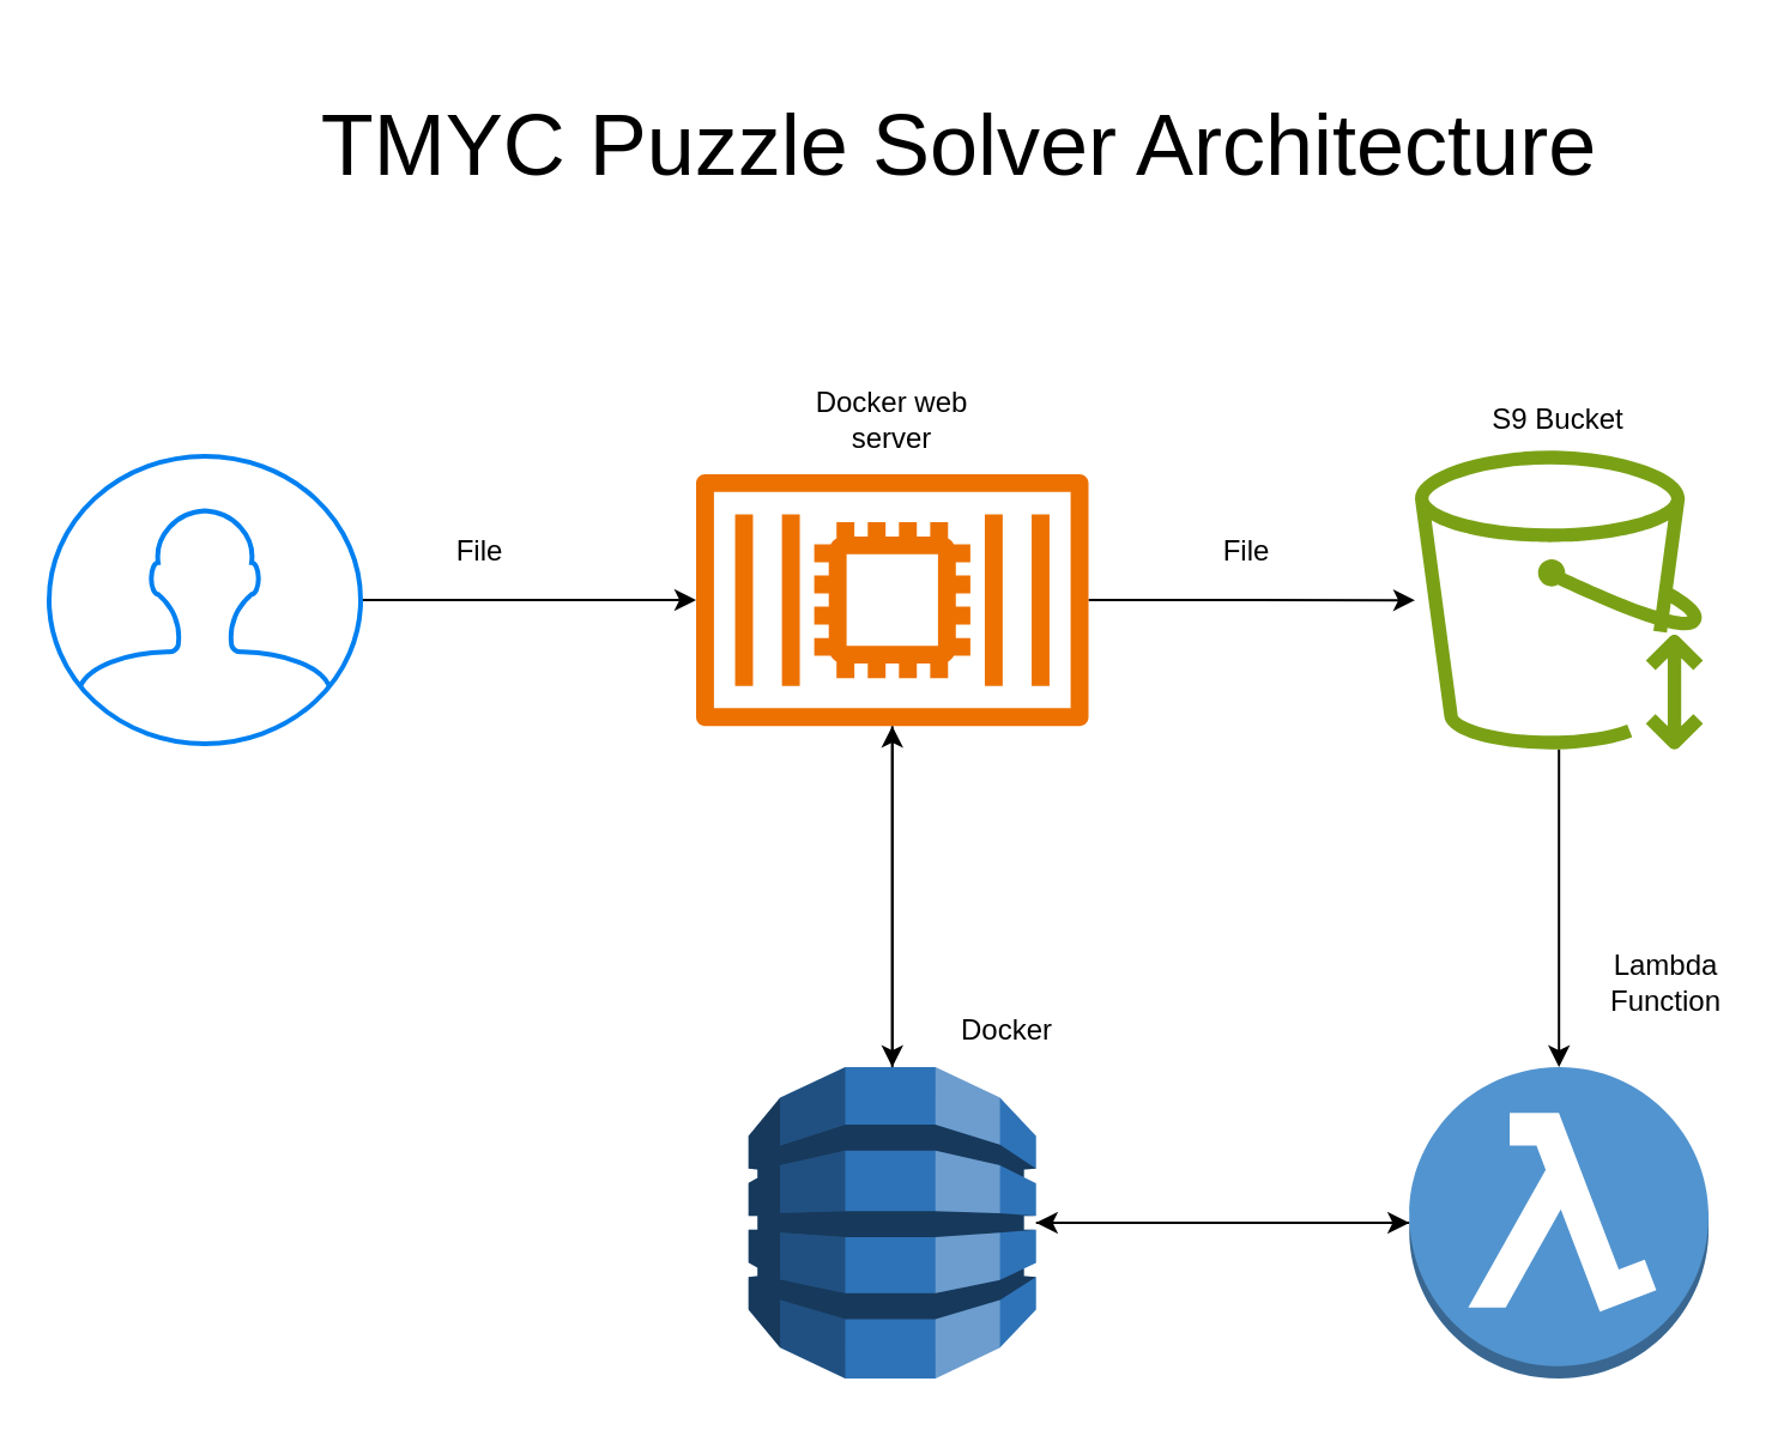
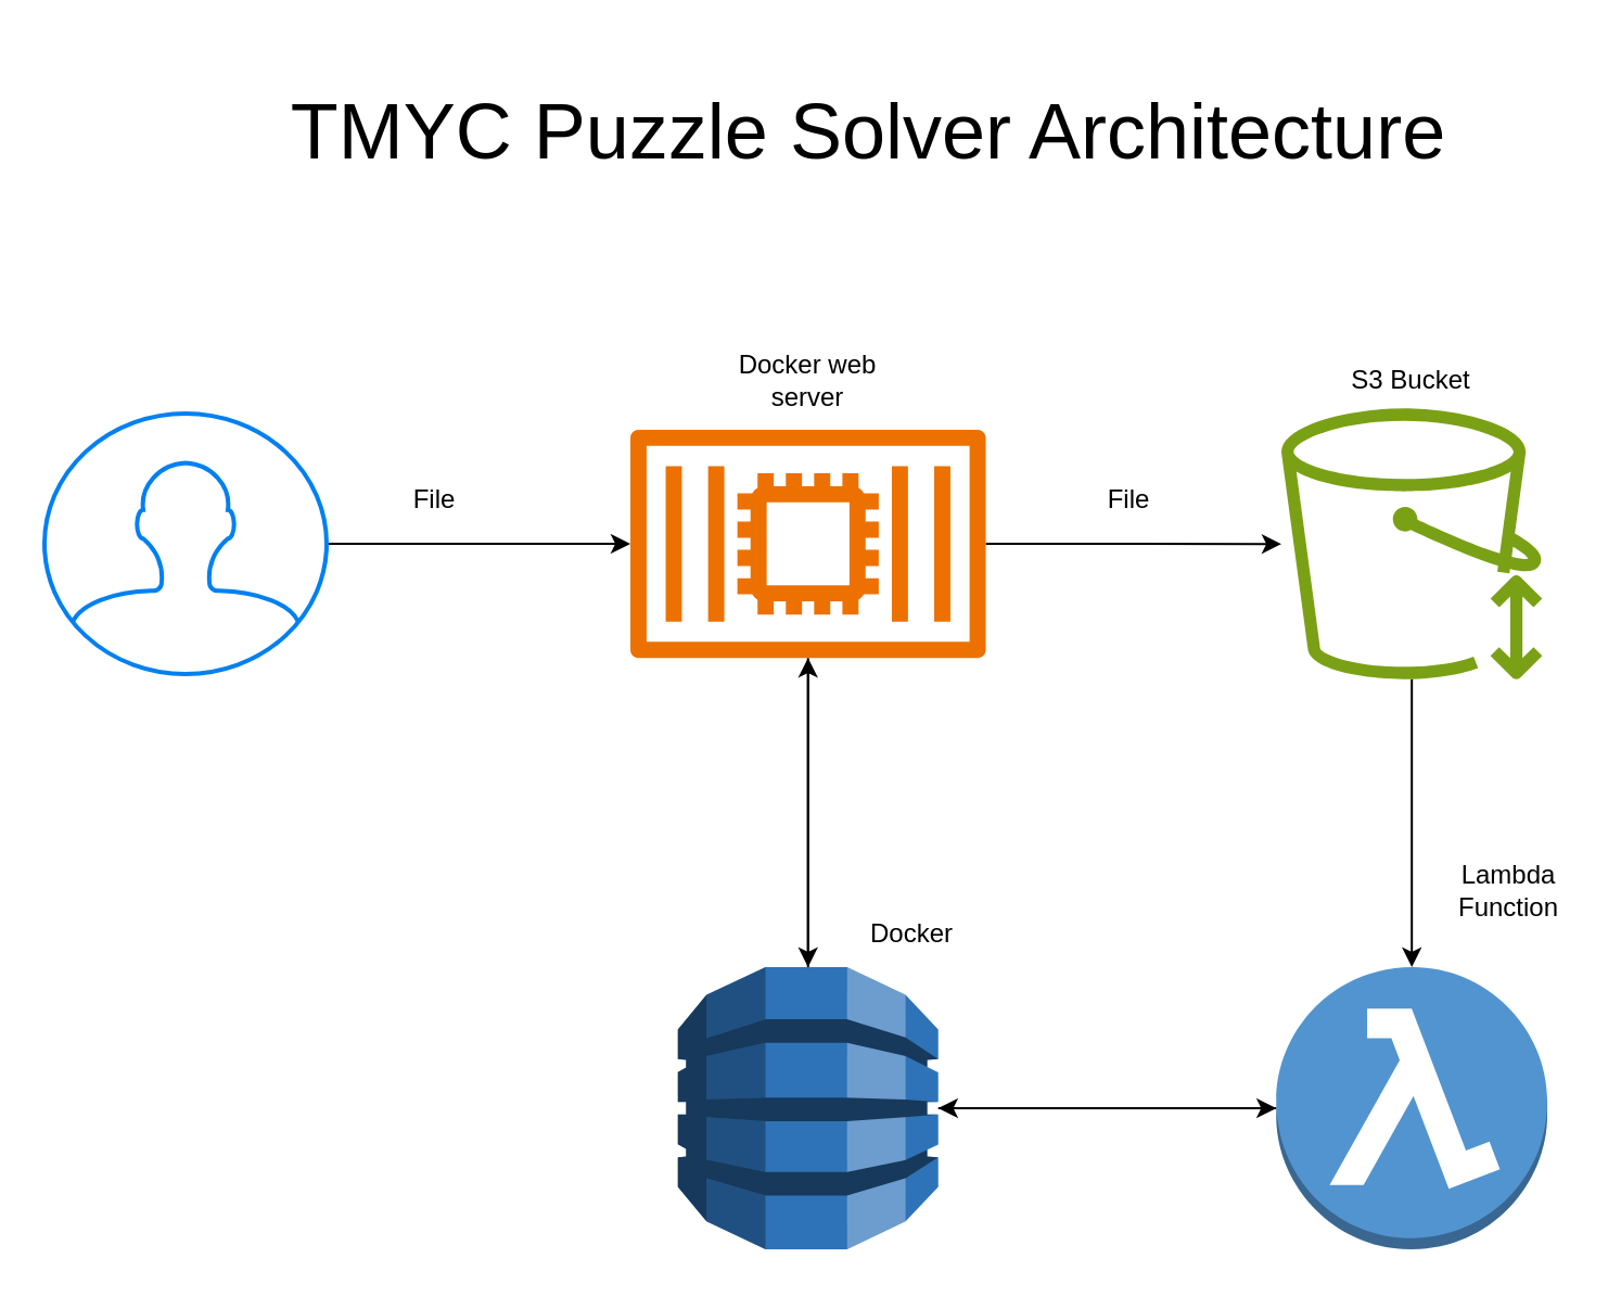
  <mxCell id="0" />
  <mxCell id="1" parent="0" />
  <mxCell id="2" value="" style="edgeStyle=orthogonalEdgeStyle;rounded=0;orthogonalLoop=1;jettySize=auto;html=1;" parent="1" source="4" target="6" edge="1"><mxGeometry relative="1" as="geometry"><mxPoint x="480.005" y="245" as="targetPoint" /></mxGeometry></mxCell>
  <mxCell id="3" style="edgeStyle=orthogonalEdgeStyle;rounded=0;orthogonalLoop=1;jettySize=auto;html=1;" parent="1" source="4" target="12" edge="1"><mxGeometry relative="1" as="geometry" /></mxCell>
  <mxCell id="4" value="" style="sketch=0;outlineConnect=0;fontColor=#232F3E;gradientColor=none;fillColor=#ED7100;strokeColor=none;dashed=0;verticalLabelPosition=bottom;verticalAlign=top;align=center;html=1;fontSize=12;fontStyle=0;aspect=fixed;pointerEvents=1;shape=mxgraph.aws4.container_2;" parent="1" vertex="1"><mxGeometry x="290" y="197.13" width="163.75" height="105.75" as="geometry" /></mxCell>
  <mxCell id="5" value="" style="edgeStyle=orthogonalEdgeStyle;rounded=0;orthogonalLoop=1;jettySize=auto;html=1;" parent="1" source="6" target="8" edge="1"><mxGeometry relative="1" as="geometry" /></mxCell>
  <mxCell id="6" value="" style="sketch=0;outlineConnect=0;fontColor=#232F3E;gradientColor=none;fillColor=#7AA116;strokeColor=none;dashed=0;verticalLabelPosition=bottom;verticalAlign=top;align=center;html=1;fontSize=12;fontStyle=0;aspect=fixed;pointerEvents=1;shape=mxgraph.aws4.standard_ia;" parent="1" vertex="1"><mxGeometry x="590" y="187.5" width="120.19" height="125" as="geometry" /></mxCell>
  <mxCell id="7" style="edgeStyle=orthogonalEdgeStyle;rounded=0;orthogonalLoop=1;jettySize=auto;html=1;" parent="1" source="8" target="12" edge="1"><mxGeometry relative="1" as="geometry" /></mxCell>
  <mxCell id="8" value="" style="outlineConnect=0;dashed=0;verticalLabelPosition=bottom;verticalAlign=top;align=center;html=1;shape=mxgraph.aws3.lambda_function;fillColor=#5294CF;gradientColor=none;" parent="1" vertex="1"><mxGeometry x="587.64" y="445" width="124.91" height="130" as="geometry" /></mxCell>
  <mxCell id="9" style="edgeStyle=orthogonalEdgeStyle;rounded=0;orthogonalLoop=1;jettySize=auto;html=1;" parent="1" source="13" target="4" edge="1"><mxGeometry relative="1" as="geometry"><mxPoint x="160" y="360" as="targetPoint" /><mxPoint x="193.67" y="275" as="sourcePoint" /></mxGeometry></mxCell>
  <mxCell id="10" value="" style="edgeStyle=orthogonalEdgeStyle;rounded=0;orthogonalLoop=1;jettySize=auto;html=1;" parent="1" source="12" target="4" edge="1"><mxGeometry relative="1" as="geometry"><mxPoint x="376.32" y="370" as="targetPoint" /></mxGeometry></mxCell>
  <mxCell id="11" style="edgeStyle=orthogonalEdgeStyle;rounded=0;orthogonalLoop=1;jettySize=auto;html=1;" parent="1" source="12" target="8" edge="1"><mxGeometry relative="1" as="geometry" /></mxCell>
  <mxCell id="12" value="" style="outlineConnect=0;dashed=0;verticalLabelPosition=bottom;verticalAlign=top;align=center;html=1;shape=mxgraph.aws3.dynamo_db;fillColor=#2E73B8;gradientColor=none;" parent="1" vertex="1"><mxGeometry x="311.87" y="445" width="120" height="130" as="geometry" /></mxCell>
  <mxCell id="13" value="" style="html=1;verticalLabelPosition=bottom;align=center;labelBackgroundColor=#ffffff;verticalAlign=top;strokeWidth=2;strokeColor=#0080F0;shadow=0;dashed=0;shape=mxgraph.ios7.icons.user;" parent="1" vertex="1"><mxGeometry x="20" y="190" width="130" height="120" as="geometry" /></mxCell>
  <mxCell id="14" value="File" style="text;html=1;strokeColor=none;fillColor=none;align=center;verticalAlign=middle;whiteSpace=wrap;rounded=0;" parent="1" vertex="1"><mxGeometry x="170" y="220" width="60" height="20" as="geometry" /></mxCell>
  <mxCell id="15" value="Docker web server&lt;br&gt;" style="text;html=1;strokeColor=none;fillColor=none;align=center;verticalAlign=middle;whiteSpace=wrap;rounded=0;" parent="1" vertex="1"><mxGeometry x="322.81" y="160" width="98.13" height="30" as="geometry" /></mxCell>
- <mxCell id="16" value="S9 Bucket" style="text;html=1;strokeColor=none;fillColor=none;align=center;verticalAlign=middle;whiteSpace=wrap;rounded=0;" parent="1" vertex="1"><mxGeometry x="620.09" y="160" width="60" height="30" as="geometry" /></mxCell>
+ <mxCell id="16" value="S3 Bucket" style="text;html=1;strokeColor=none;fillColor=none;align=center;verticalAlign=middle;whiteSpace=wrap;rounded=0;" parent="1" vertex="1"><mxGeometry x="620.09" y="160" width="60" height="30" as="geometry" /></mxCell>
  <mxCell id="17" value="Lambda Function&lt;br&gt;" style="text;html=1;strokeColor=none;fillColor=none;align=center;verticalAlign=middle;whiteSpace=wrap;rounded=0;" parent="1" vertex="1"><mxGeometry x="665" y="395" width="60" height="30" as="geometry" /></mxCell>
  <mxCell id="18" value="Docker" style="text;html=1;strokeColor=none;fillColor=none;align=center;verticalAlign=middle;whiteSpace=wrap;rounded=0;" parent="1" vertex="1"><mxGeometry x="390" y="415" width="60" height="30" as="geometry" /></mxCell>
  <mxCell id="19" value="File" style="text;html=1;strokeColor=none;fillColor=none;align=center;verticalAlign=middle;whiteSpace=wrap;rounded=0;" parent="1" vertex="1"><mxGeometry x="490" y="215" width="60" height="30" as="geometry" /></mxCell>
  <mxCell id="20" value="&lt;span style=&quot;font-size: 36px;&quot;&gt;TMYC Puzzle Solver Architecture&lt;/span&gt;" style="text;html=1;strokeColor=none;fillColor=none;align=center;verticalAlign=middle;whiteSpace=wrap;rounded=0;" vertex="1" parent="1"><mxGeometry x="100" y="20" width="600" height="80" as="geometry" /></mxCell>
